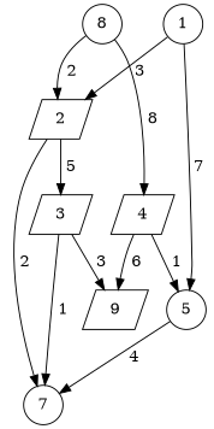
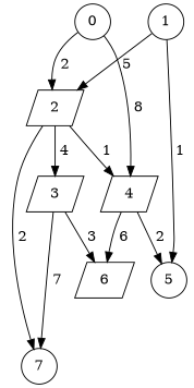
  digraph {
    node [shape=parallelogram]
    2
-   0 [shape=circle label=8]
+   0 [shape=circle]
    4
    1 [shape=circle]
    5 [shape=circle]
    3
    7 [shape=circle]
-   6 [label=9]
-   2 -> 3 [label=" 5 "]
+   6
+   2 -> 4 [label=" 1 "]
+   2 -> 3 [label=" 4 "]
    2 -> 7 [label=" 2 "]
    0 -> 2 [label=" 2 "]
    0 -> 4 [label=" 8 "]
-   4 -> 5 [label=" 1 "]
+   4 -> 5 [label=" 2 "]
    4 -> 6 [label=" 6 "]
-   1 -> 2 [label=" 3 "]
-   1 -> 5 [label=" 7 "]
-   5 -> 7 [label=" 4 "]
-   3 -> 7 [label=" 1 "]
+   1 -> 2 [label=" 5 "]
+   1 -> 5 [label=" 1 "]
+   3 -> 7 [label=" 7 "]
    3 -> 6 [label=" 3 "]
  }
